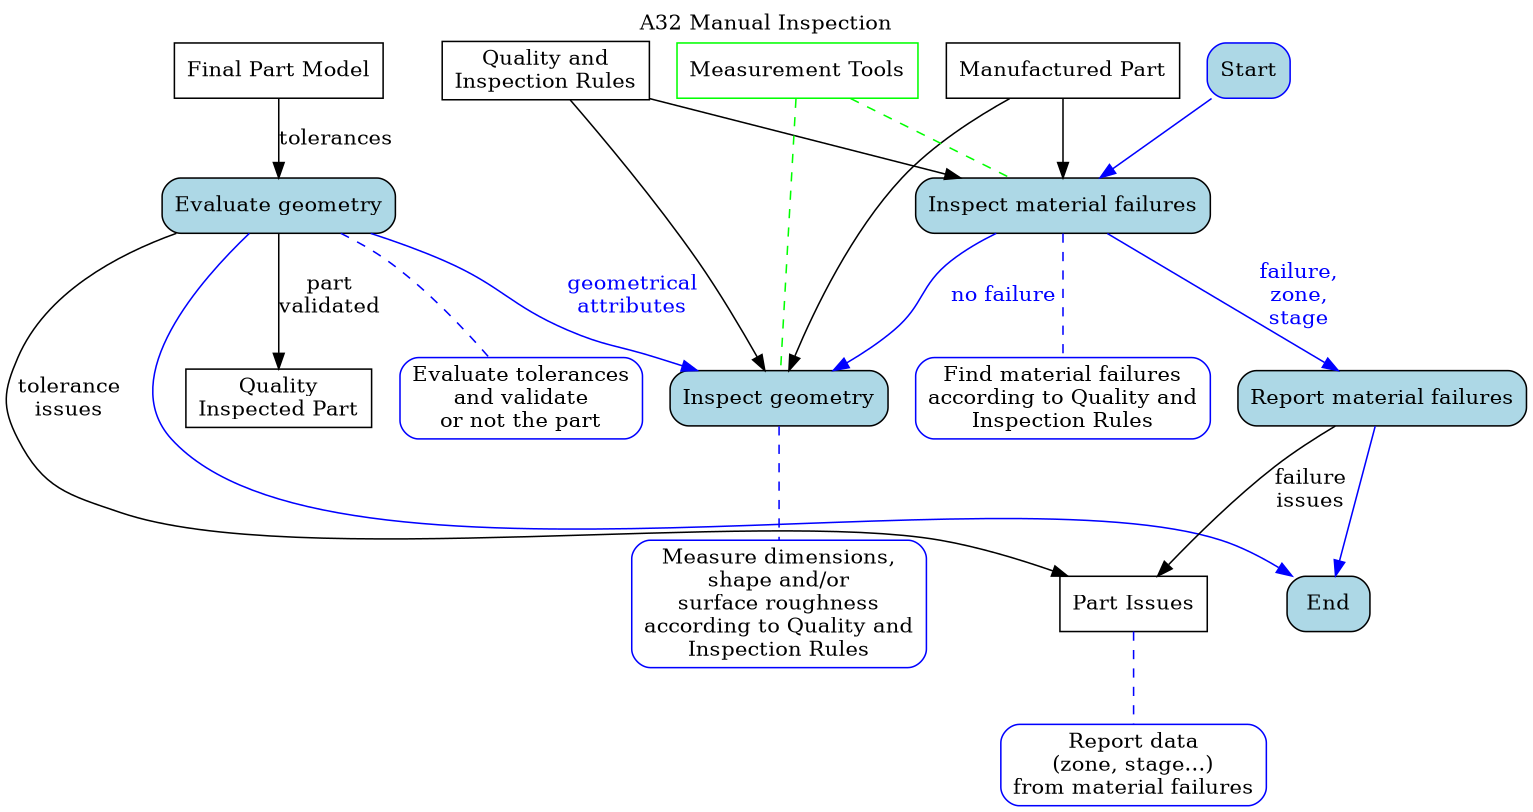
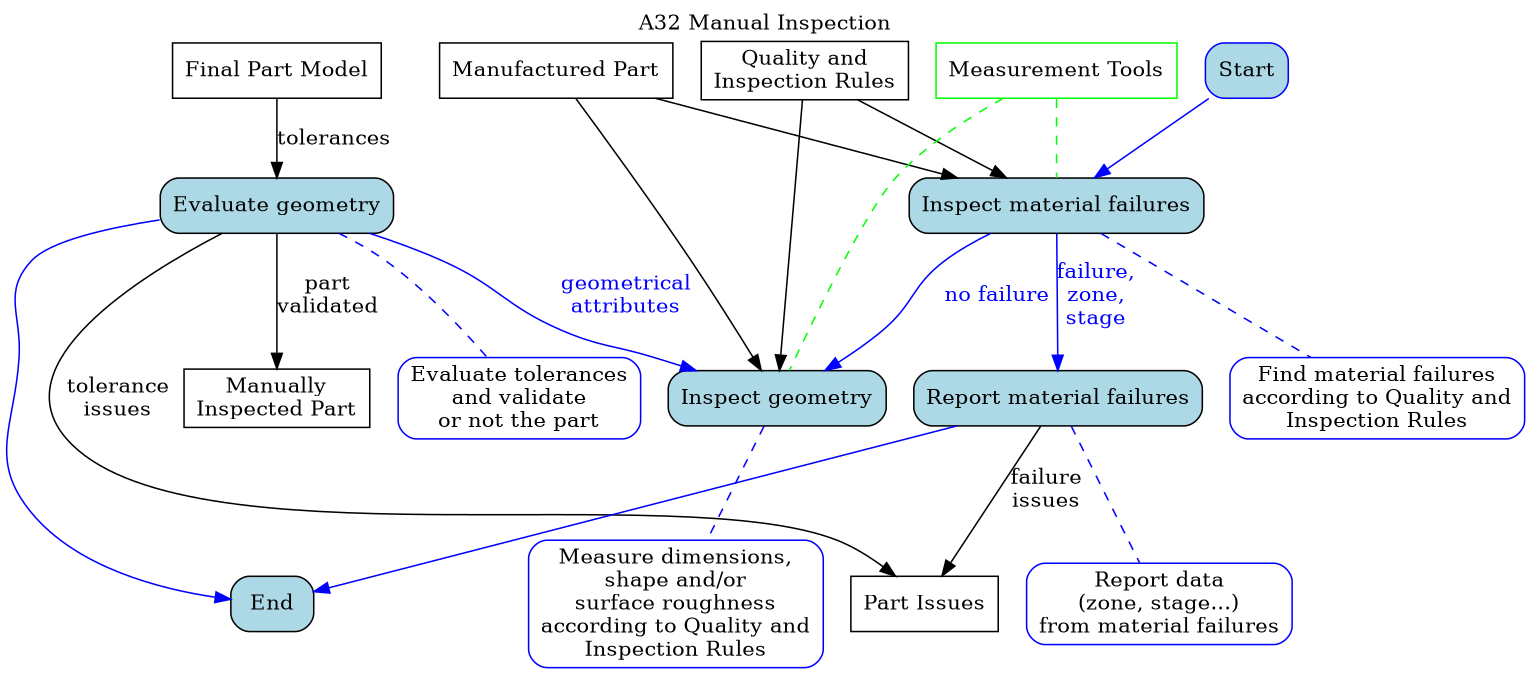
  digraph {
    label="A32 Manual Inspection"
    labelloc=t
    node [color=black fillcolor=white shape=box style="filled, rounded"]
    edge [color=blue dir=forward fontcolor=black style=solid]
    n1 [label="Final Part Model" style=filled]
    n2 [fillcolor=lightblue label="Evaluate geometry"]
    n3 [fillcolor=lightblue label="Inspect geometry"]
-   n4 [label="Quality\nInspected Part" style=filled]
+   n4 [label="Manually\nInspected Part" style=filled]
    n5 [label="Part Issues" style=filled]
    End [fillcolor=lightblue]
    n7 [color=blue label="Evaluate tolerances\nand validate\nor not the part"]
    n8 [label="Quality and\nInspection Rules" style=filled]
    n9 [fillcolor=lightblue label="Inspect material failures"]
    n10 [fillcolor=lightblue label="Report material failures"]
    n11 [color=blue label="Find material failures\naccording to Quality and\nInspection Rules"]
    n12 [color=blue label="Measure dimensions,\nshape and/or\nsurface roughness\naccording to Quality and\nInspection Rules"]
    n13 [label="Manufactured Part" style=filled]
    n14 [color=green label="Measurement Tools" style=filled]
    Start [color=blue fillcolor=lightblue]
    n16 [color=blue label="Report data\n(zone, stage...)\nfrom material failures"]
    n1 -> n2 [color=black label=tolerances]
    n2 -> n3 [fontcolor=blue label="geometrical\nattributes"]
    n2 -> n4 [color=black label="part\nvalidated"]
    n2 -> n5 [color=black label="tolerance\nissues"]
    n2 -> End [fontcolor=blue]
    n2 -> n7 [dir=none style=dashed fontcolor=""]
    n3 -> n12 [dir=none style=dashed fontcolor=""]
    n8 -> n3 [color=black]
    n8 -> n9 [color=black]
    n9 -> n3 [fontcolor=blue label="no failure"]
    n9 -> n10 [fontcolor=blue label="failure,\nzone,\nstage"]
    n9 -> n11 [dir=none style=dashed fontcolor=""]
    n10 -> n5 [color=black label="failure\nissues"]
    n10 -> End [fontcolor=blue]
-   n5 -> n16 [dir=none style=dashed fontcolor=""]
+   n10 -> n16 [dir=none style=dashed fontcolor=""]
    n13 -> n3 [color=black]
    n13 -> n9 [color=black]
    n14 -> n3 [color=green dir=none fontcolor=blue style=dashed]
    n14 -> n9 [color=green dir=none fontcolor=blue style=dashed]
    Start -> n9 [fontcolor=blue]
  }
